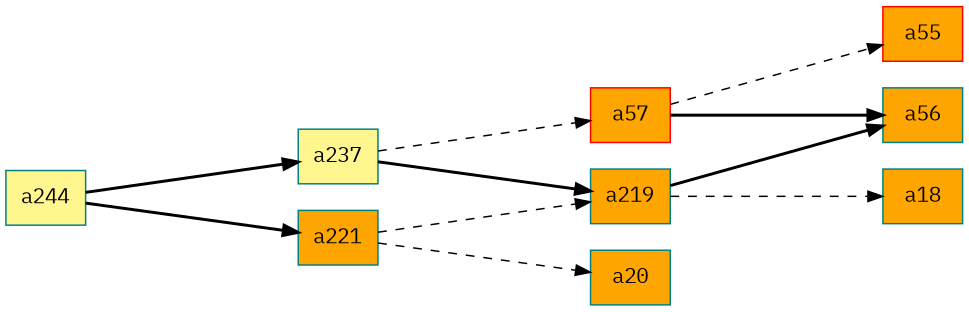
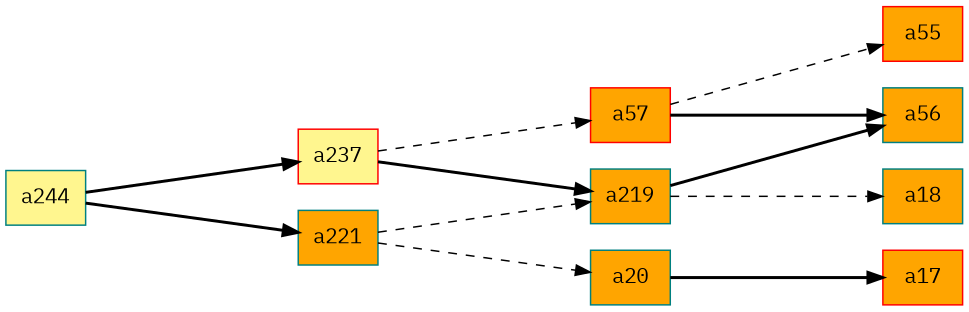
  digraph {
    fontname="IBM Plex Mono"
    rankdir=LR
    ranksep=2.0
    node [color=teal fillcolor=orange fontname="IBM Plex Mono" shape=record style=filled]
    edge [fontname="IBM Plex Mono" style=bold]
-   n1 [fillcolor=khaki1 label="{a237}"]
+   n1 [color=red fillcolor=khaki1 label="{a237}"]
    n2 [color=red label="{a57}"]
    n3 [label="{a219}"]
    n4 [label="{a56}"]
    n5 [color=red label="{a55}"]
    n6 [label="{a18}"]
    n7 [label="{a221}"]
    n8 [label="{a20}"]
+   n9 [color=red label="{a17}"]
    n10 [fillcolor=khaki1 label="{a244}"]
    n1 -> n2 [style=dashed]
    n1 -> n3
    n2 -> n4
    n2 -> n5 [style=dashed]
    n3 -> n4
    n3 -> n6 [style=dashed]
    n7 -> n3 [style=dashed]
    n7 -> n8 [style=dashed]
+   n8 -> n9
    n10 -> n1
    n10 -> n7
  }
